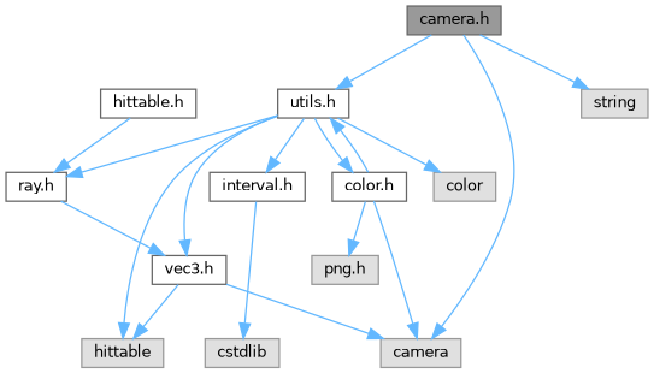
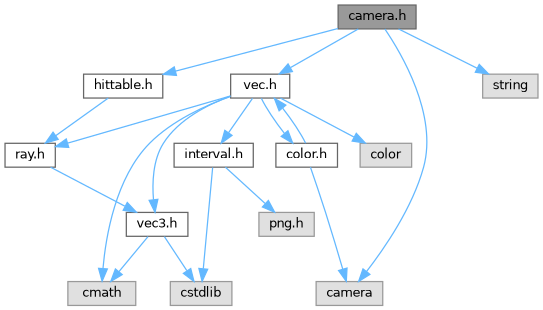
  digraph {
    node [color=grey40 fillcolor=white fontname=Helvetica fontsize=10 shape=box style=filled]
    edge [color=steelblue1 fontname=Helvetica fontsize=10 labelfontname=Helvetica labelfontsize=10 style=solid]
    n1 [color=gray40 fillcolor=grey60 fontcolor=black height=0.2 label="camera.h" width=0.4]
-   n2 [height=0.2 label="utils.h" width=0.4]
+   n2 [height=0.2 label="vec.h" width=0.4]
    n3 [color=grey60 fillcolor="#E0E0E0" height=0.2 label=camera width=0.4]
    n4 [height=0.2 label="hittable.h" width=0.4]
    n5 [color=grey60 fillcolor="#E0E0E0" height=0.2 label=string width=0.4]
    n6 [height=0.2 label="color.h" width=0.4]
-   n7 [color=grey60 fillcolor="#E0E0E0" height=0.2 label=hittable width=0.4]
+   n7 [color=grey60 fillcolor="#E0E0E0" height=0.2 label=cmath width=0.4]
    n8 [color=grey60 fillcolor="#E0E0E0" height=0.2 label=color width=0.4]
    n9 [height=0.2 label="interval.h" width=0.4]
    n10 [height=0.2 label="ray.h" width=0.4]
    n11 [height=0.2 label="vec3.h" width=0.4]
    n12 [color=grey60 fillcolor="#E0E0E0" height=0.2 label="png.h" width=0.4]
    n13 [color=grey60 fillcolor="#E0E0E0" height=0.2 label=cstdlib width=0.4]
    n1 -> n2
    n1 -> n3
+   n1 -> n4
    n1 -> n5
    n2 -> n6
    n2 -> n7
    n2 -> n8
    n2 -> n9
    n2 -> n10
    n2 -> n11
    n4 -> n10
    n6 -> n2
    n6 -> n3
-   n6 -> n12
+   n9 -> n12
    n9 -> n13
    n10 -> n11
-   n11 -> n3
+   n11 -> n13
    n11 -> n7
  }
